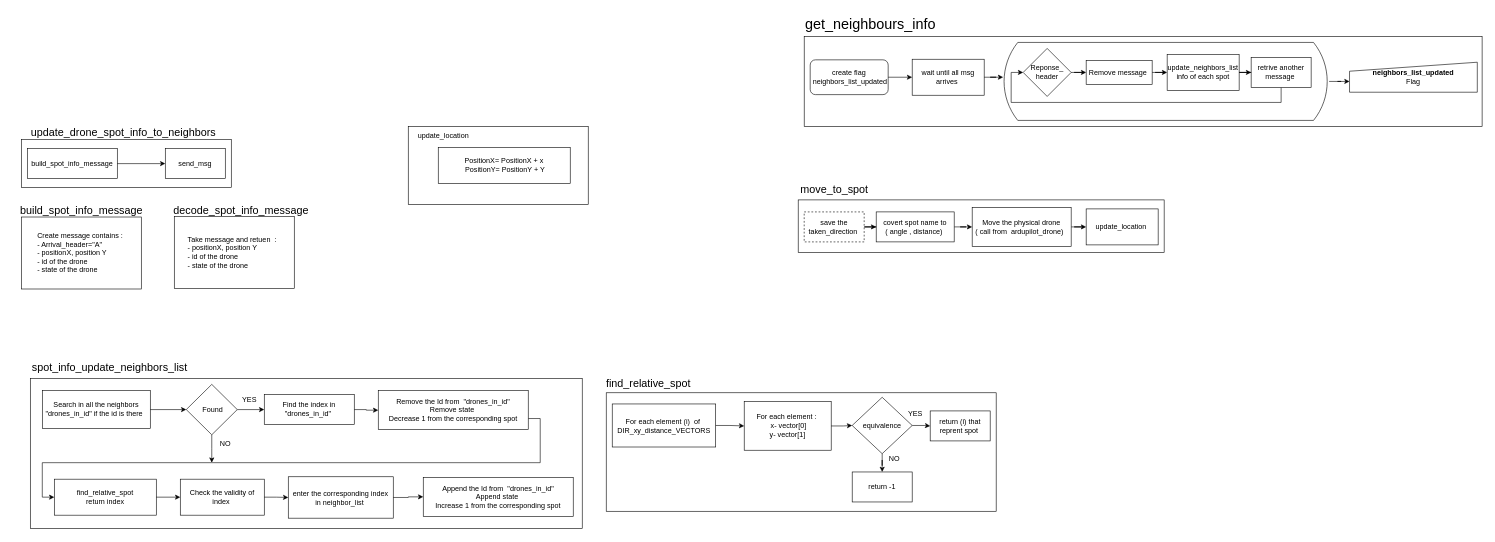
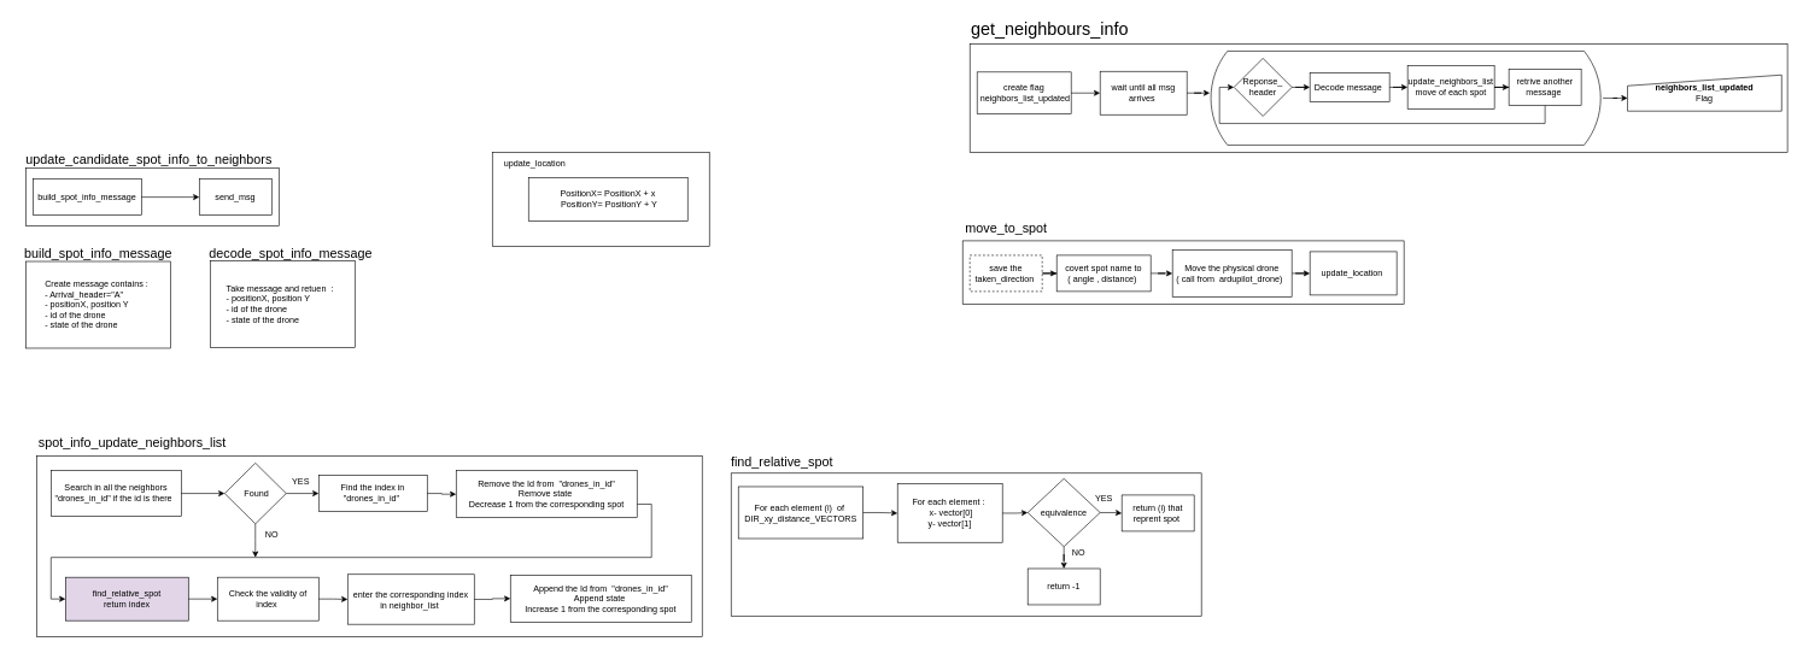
  <mxCell id="0" />
  <mxCell id="1" parent="0" />
  <mxCell id="2" value="" style="group" vertex="1" connectable="0" parent="1"><mxGeometry x="42" y="591.5" width="928" height="289" as="geometry" /></mxCell>
  <mxCell id="3" value="" style="html=1;dashed=0;whiteSpace=wrap;" vertex="1" parent="2"><mxGeometry x="8" y="39" width="920" height="250" as="geometry" /></mxCell>
- <mxCell id="4" value="find_relative_spot&lt;br&gt;return index" style="rounded=0;whiteSpace=wrap;html=1;" vertex="1" parent="2"><mxGeometry x="48" y="206.5" width="170" height="60" as="geometry" /></mxCell>
+ <mxCell id="4" value="find_relative_spot&lt;br&gt;return index" style="rounded=0;whiteSpace=wrap;html=1;fillColor=#e1d5e7;" vertex="1" parent="2"><mxGeometry x="48" y="206.5" width="170" height="60" as="geometry" /></mxCell>
  <mxCell id="5" value="&lt;font style=&quot;font-size: 18px;&quot;&gt;spot_info_update_neighbors_list&lt;/font&gt;" style="text;html=1;align=center;verticalAlign=middle;resizable=0;points=[];autosize=1;strokeColor=none;fillColor=none;" vertex="1" parent="2"><mxGeometry width="280" height="40" as="geometry" /></mxCell>
  <mxCell id="6" value="Check the validity of index&amp;nbsp;" style="rounded=0;whiteSpace=wrap;html=1;" vertex="1" parent="2"><mxGeometry x="258" y="206.5" width="140" height="60" as="geometry" /></mxCell>
  <mxCell id="7" style="edgeStyle=orthogonalEdgeStyle;rounded=0;orthogonalLoop=1;jettySize=auto;html=1;entryX=0;entryY=0.5;entryDx=0;entryDy=0;" edge="1" parent="2" source="4" target="6"><mxGeometry relative="1" as="geometry" /></mxCell>
  <mxCell id="8" value="enter the corresponding index in&amp;nbsp;neighbor_list&lt;span style=&quot;background-color: initial;&quot;&gt;&amp;nbsp;&lt;/span&gt;" style="html=1;dashed=0;whiteSpace=wrap;" vertex="1" parent="2"><mxGeometry x="438" y="202.5" width="175" height="69" as="geometry" /></mxCell>
  <mxCell id="9" style="edgeStyle=orthogonalEdgeStyle;rounded=0;orthogonalLoop=1;jettySize=auto;html=1;" edge="1" parent="2" source="6" target="8"><mxGeometry relative="1" as="geometry" /></mxCell>
  <mxCell id="10" value="Search in all the neighbors &quot;drones_in_id&quot;&lt;span style=&quot;background-color: initial;&quot;&gt;&amp;nbsp;if the id is there&amp;nbsp;&amp;nbsp;&lt;/span&gt;" style="html=1;dashed=0;whiteSpace=wrap;" vertex="1" parent="2"><mxGeometry x="28" y="59" width="180" height="63" as="geometry" /></mxCell>
  <mxCell id="11" style="edgeStyle=orthogonalEdgeStyle;rounded=0;orthogonalLoop=1;jettySize=auto;html=1;" edge="1" parent="2" source="12"><mxGeometry relative="1" as="geometry"><mxPoint x="310.5" y="179" as="targetPoint" /></mxGeometry></mxCell>
  <mxCell id="12" value="&amp;nbsp;Found" style="shape=rhombus;html=1;dashed=0;whiteSpace=wrap;perimeter=rhombusPerimeter;" vertex="1" parent="2"><mxGeometry x="268" y="48.5" width="85" height="84" as="geometry" /></mxCell>
  <mxCell id="13" style="edgeStyle=orthogonalEdgeStyle;rounded=0;orthogonalLoop=1;jettySize=auto;html=1;" edge="1" parent="2" source="10" target="12"><mxGeometry relative="1" as="geometry" /></mxCell>
  <mxCell id="14" value="Find the index in &quot;drones_in_id&quot;&lt;span style=&quot;background-color: initial;&quot;&gt;&amp;nbsp;&lt;/span&gt;" style="html=1;dashed=0;whiteSpace=wrap;" vertex="1" parent="2"><mxGeometry x="398" y="65.5" width="150" height="50" as="geometry" /></mxCell>
  <mxCell id="15" style="edgeStyle=orthogonalEdgeStyle;rounded=0;orthogonalLoop=1;jettySize=auto;html=1;" edge="1" parent="2" source="12" target="14"><mxGeometry relative="1" as="geometry" /></mxCell>
  <mxCell id="16" value="YES" style="text;html=1;align=center;verticalAlign=middle;resizable=0;points=[];autosize=1;strokeColor=none;fillColor=none;" vertex="1" parent="2"><mxGeometry x="348" y="59" width="50" height="30" as="geometry" /></mxCell>
  <mxCell id="17" style="edgeStyle=orthogonalEdgeStyle;rounded=0;orthogonalLoop=1;jettySize=auto;html=1;entryX=0;entryY=0.5;entryDx=0;entryDy=0;" edge="1" parent="2" target="4"><mxGeometry relative="1" as="geometry"><Array as="points"><mxPoint x="858" y="105" /><mxPoint x="858" y="179" /><mxPoint x="28" y="179" /><mxPoint x="28" y="236" /></Array><mxPoint x="838" y="105.429" as="sourcePoint" /></mxGeometry></mxCell>
  <mxCell id="18" value="Remove the Id from&amp;nbsp; &quot;drones_in_id&quot;&lt;br&gt;Remove state&amp;nbsp;&lt;br&gt;Decrease 1 from the corresponding spot" style="html=1;dashed=0;whiteSpace=wrap;" vertex="1" parent="2"><mxGeometry x="588" y="59" width="250" height="65" as="geometry" /></mxCell>
  <mxCell id="19" style="edgeStyle=orthogonalEdgeStyle;rounded=0;orthogonalLoop=1;jettySize=auto;html=1;" edge="1" parent="2" source="14" target="18"><mxGeometry relative="1" as="geometry" /></mxCell>
  <mxCell id="20" value="Append the Id from&amp;nbsp; &quot;drones_in_id&quot;&lt;br&gt;Append state&amp;nbsp;&lt;br&gt;Increase 1 from the corresponding spot" style="html=1;dashed=0;whiteSpace=wrap;" vertex="1" parent="2"><mxGeometry x="663" y="203.5" width="250" height="65" as="geometry" /></mxCell>
  <mxCell id="21" style="edgeStyle=orthogonalEdgeStyle;rounded=0;orthogonalLoop=1;jettySize=auto;html=1;" edge="1" parent="2" source="8" target="20"><mxGeometry relative="1" as="geometry" /></mxCell>
  <mxCell id="22" value="NO" style="text;html=1;align=center;verticalAlign=middle;resizable=0;points=[];autosize=1;strokeColor=none;fillColor=none;" vertex="1" parent="2"><mxGeometry x="313" y="132.5" width="40" height="30" as="geometry" /></mxCell>
  <mxCell id="23" value="&lt;font style=&quot;font-size: 18px;&quot;&gt;find_relative_spot&lt;/font&gt;" style="text;html=1;align=center;verticalAlign=middle;resizable=0;points=[];autosize=1;strokeColor=none;fillColor=none;" vertex="1" parent="1"><mxGeometry x="1000" y="618.5" width="160" height="40" as="geometry" /></mxCell>
  <mxCell id="24" value="" style="group" vertex="1" connectable="0" parent="1"><mxGeometry x="1010" y="654" width="650" height="197.5" as="geometry" /></mxCell>
  <mxCell id="25" value="" style="html=1;dashed=0;whiteSpace=wrap;" vertex="1" parent="24"><mxGeometry width="650" height="197.5" as="geometry" /></mxCell>
  <mxCell id="26" value="For each element (i)&amp;nbsp; of&amp;nbsp;&lt;br&gt;DIR_xy_distance_VECTORS" style="html=1;dashed=0;whiteSpace=wrap;" vertex="1" parent="24"><mxGeometry x="10" y="18.63" width="172.5" height="71.75" as="geometry" /></mxCell>
  <mxCell id="27" value="For each element :&amp;nbsp;&lt;br&gt;&amp;nbsp;x- vector[0]&lt;br&gt;y- vector[1]" style="html=1;dashed=0;whiteSpace=wrap;" vertex="1" parent="24"><mxGeometry x="230" y="14.75" width="145" height="81" as="geometry" /></mxCell>
  <mxCell id="28" style="edgeStyle=orthogonalEdgeStyle;rounded=0;orthogonalLoop=1;jettySize=auto;html=1;entryX=0;entryY=0.5;entryDx=0;entryDy=0;" edge="1" parent="24" source="26" target="27"><mxGeometry relative="1" as="geometry" /></mxCell>
  <mxCell id="29" value="equivalence" style="shape=rhombus;html=1;dashed=0;whiteSpace=wrap;perimeter=rhombusPerimeter;" vertex="1" parent="24"><mxGeometry x="410" y="7.5" width="100" height="94" as="geometry" /></mxCell>
  <mxCell id="30" style="edgeStyle=orthogonalEdgeStyle;rounded=0;orthogonalLoop=1;jettySize=auto;html=1;entryX=0;entryY=0.5;entryDx=0;entryDy=0;" edge="1" parent="24" source="27" target="29"><mxGeometry relative="1" as="geometry" /></mxCell>
  <mxCell id="31" value="return -1" style="html=1;dashed=0;whiteSpace=wrap;" vertex="1" parent="24"><mxGeometry x="410" y="132" width="100" height="50" as="geometry" /></mxCell>
  <mxCell id="32" style="edgeStyle=orthogonalEdgeStyle;rounded=0;orthogonalLoop=1;jettySize=auto;html=1;" edge="1" parent="24" source="29" target="31"><mxGeometry relative="1" as="geometry" /></mxCell>
  <mxCell id="33" value="return (i) that reprent spot&amp;nbsp;" style="html=1;dashed=0;whiteSpace=wrap;" vertex="1" parent="24"><mxGeometry x="540" y="30.25" width="100" height="50" as="geometry" /></mxCell>
  <mxCell id="34" style="edgeStyle=orthogonalEdgeStyle;rounded=0;orthogonalLoop=1;jettySize=auto;html=1;" edge="1" parent="24" source="29" target="33"><mxGeometry relative="1" as="geometry" /></mxCell>
  <mxCell id="35" value="YES" style="text;html=1;align=center;verticalAlign=middle;resizable=0;points=[];autosize=1;strokeColor=none;fillColor=none;" vertex="1" parent="24"><mxGeometry x="490" y="20" width="50" height="30" as="geometry" /></mxCell>
  <mxCell id="36" value="NO" style="text;html=1;align=center;verticalAlign=middle;resizable=0;points=[];autosize=1;strokeColor=none;fillColor=none;" vertex="1" parent="24"><mxGeometry x="460" y="95" width="40" height="30" as="geometry" /></mxCell>
  <mxCell id="37" value="" style="group" vertex="1" connectable="0" parent="1"><mxGeometry x="25" y="200" width="360" height="112" as="geometry" /></mxCell>
  <mxCell id="38" value="" style="html=1;dashed=0;whiteSpace=wrap;" vertex="1" parent="37"><mxGeometry x="10" y="32" width="350" height="80" as="geometry" /></mxCell>
  <mxCell id="39" value="build_spot_info_message" style="html=1;dashed=0;whiteSpace=wrap;" vertex="1" parent="37"><mxGeometry x="20" y="47" width="150" height="50" as="geometry" /></mxCell>
  <mxCell id="40" value="send_msg" style="html=1;dashed=0;whiteSpace=wrap;" vertex="1" parent="37"><mxGeometry x="250" y="47" width="100" height="50" as="geometry" /></mxCell>
  <mxCell id="41" style="edgeStyle=orthogonalEdgeStyle;rounded=0;orthogonalLoop=1;jettySize=auto;html=1;" edge="1" parent="37" source="39" target="40"><mxGeometry relative="1" as="geometry" /></mxCell>
- <mxCell id="42" value="&lt;font style=&quot;font-size: 18px;&quot;&gt;update_drone_spot_info_to_neighbors&lt;/font&gt;" style="text;html=1;align=center;verticalAlign=middle;resizable=0;points=[];autosize=1;strokeColor=none;fillColor=none;" vertex="1" parent="37"><mxGeometry width="360" height="40" as="geometry" /></mxCell>
+ <mxCell id="42" value="&lt;font style=&quot;font-size: 18px;&quot;&gt;update_candidate_spot_info_to_neighbors&lt;/font&gt;" style="text;html=1;align=center;verticalAlign=middle;resizable=0;points=[];autosize=1;strokeColor=none;fillColor=none;" vertex="1" parent="37"><mxGeometry width="360" height="40" as="geometry" /></mxCell>
  <mxCell id="43" value="" style="group" vertex="1" connectable="0" parent="1"><mxGeometry x="20" y="331" width="230" height="150" as="geometry" /></mxCell>
  <mxCell id="44" value="" style="group" vertex="1" connectable="0" parent="43"><mxGeometry width="230" height="150" as="geometry" /></mxCell>
  <mxCell id="45" value="Create message contains :&amp;nbsp;&lt;br&gt;&lt;div style=&quot;text-align: left;&quot;&gt;&lt;span style=&quot;background-color: initial;&quot;&gt;- Arrival_header=&quot;A&quot;&amp;nbsp;&lt;/span&gt;&lt;/div&gt;&lt;div style=&quot;text-align: left;&quot;&gt;&lt;span style=&quot;background-color: initial;&quot;&gt;- positionX, position Y&amp;nbsp;&lt;/span&gt;&lt;/div&gt;&lt;div style=&quot;text-align: left;&quot;&gt;&lt;span style=&quot;background-color: initial;&quot;&gt;- id of the drone&amp;nbsp;&lt;/span&gt;&lt;/div&gt;&lt;div style=&quot;text-align: left;&quot;&gt;&lt;span style=&quot;background-color: initial;&quot;&gt;- state of the drone&amp;nbsp;&amp;nbsp;&lt;/span&gt;&lt;/div&gt;" style="html=1;dashed=0;whiteSpace=wrap;" vertex="1" parent="44"><mxGeometry x="15" y="30" width="200" height="120" as="geometry" /></mxCell>
  <mxCell id="46" value="&lt;font style=&quot;font-size: 18px;&quot;&gt;build_spot_info_message&lt;/font&gt;" style="text;html=1;align=center;verticalAlign=middle;resizable=0;points=[];autosize=1;strokeColor=none;fillColor=none;" vertex="1" parent="44"><mxGeometry width="230" height="40" as="geometry" /></mxCell>
  <mxCell id="47" value="" style="group" vertex="1" connectable="0" parent="1"><mxGeometry x="275" y="330" width="240" height="150" as="geometry" /></mxCell>
  <mxCell id="48" value="Take message and retuen&amp;nbsp; :&amp;nbsp;&lt;span style=&quot;background-color: initial; text-align: left;&quot;&gt;&amp;nbsp;&lt;/span&gt;&lt;br&gt;&lt;div style=&quot;text-align: left;&quot;&gt;&lt;span style=&quot;background-color: initial;&quot;&gt;- positionX, position Y&amp;nbsp;&lt;/span&gt;&lt;/div&gt;&lt;div style=&quot;text-align: left;&quot;&gt;&lt;span style=&quot;background-color: initial;&quot;&gt;- id of the drone&amp;nbsp;&lt;/span&gt;&lt;/div&gt;&lt;div style=&quot;text-align: left;&quot;&gt;&lt;span style=&quot;background-color: initial;&quot;&gt;- state of the drone&amp;nbsp;&amp;nbsp;&lt;/span&gt;&lt;/div&gt;" style="html=1;dashed=0;whiteSpace=wrap;" vertex="1" parent="47"><mxGeometry x="15" y="30" width="200" height="120" as="geometry" /></mxCell>
  <mxCell id="49" value="&lt;font style=&quot;font-size: 18px;&quot;&gt;decode_spot_info_message&lt;/font&gt;" style="text;html=1;align=center;verticalAlign=middle;resizable=0;points=[];autosize=1;strokeColor=none;fillColor=none;" vertex="1" parent="47"><mxGeometry x="1" width="250" height="40" as="geometry" /></mxCell>
  <mxCell id="50" value="" style="group" vertex="1" connectable="0" parent="1"><mxGeometry x="680" y="210" width="300" height="130" as="geometry" /></mxCell>
  <mxCell id="51" value="" style="rounded=0;whiteSpace=wrap;html=1;" vertex="1" parent="50"><mxGeometry width="300" height="130" as="geometry" /></mxCell>
  <mxCell id="52" value="PositionX= PositionX + x&lt;br&gt;&amp;nbsp;PositionY= PositionY + Y" style="rounded=0;whiteSpace=wrap;html=1;" vertex="1" parent="50"><mxGeometry x="50" y="35" width="220" height="60" as="geometry" /></mxCell>
  <mxCell id="53" value="update_location&amp;nbsp;" style="text;html=1;align=center;verticalAlign=middle;resizable=0;points=[];autosize=1;strokeColor=none;fillColor=none;" vertex="1" parent="50"><mxGeometry x="5" width="110" height="30" as="geometry" /></mxCell>
  <mxCell id="54" value="" style="html=1;dashed=0;whiteSpace=wrap;" vertex="1" parent="1"><mxGeometry x="1330" y="332.5" width="610" height="87.5" as="geometry" /></mxCell>
  <mxCell id="55" value="update_location&amp;nbsp;" style="rounded=0;whiteSpace=wrap;html=1;container=0;" vertex="1" parent="1"><mxGeometry x="1810" y="347.5" width="120" height="60" as="geometry" /></mxCell>
  <mxCell id="56" style="edgeStyle=orthogonalEdgeStyle;rounded=0;orthogonalLoop=1;jettySize=auto;html=1;" edge="1" parent="1" source="57" target="55"><mxGeometry relative="1" as="geometry" /></mxCell>
  <mxCell id="57" value="Move the physical drone &lt;br&gt;( call from&amp;nbsp; ardupilot_drone)&amp;nbsp;&amp;nbsp;" style="html=1;dashed=0;whiteSpace=wrap;container=0;" vertex="1" parent="1"><mxGeometry x="1620" y="345" width="165" height="65" as="geometry" /></mxCell>
  <mxCell id="58" style="edgeStyle=orthogonalEdgeStyle;rounded=0;orthogonalLoop=1;jettySize=auto;html=1;entryX=0;entryY=0.5;entryDx=0;entryDy=0;" edge="1" parent="1" source="59" target="57"><mxGeometry relative="1" as="geometry" /></mxCell>
  <mxCell id="59" value="covert spot name to &lt;br&gt;( angle , distance)&amp;nbsp;" style="html=1;dashed=0;whiteSpace=wrap;container=0;" vertex="1" parent="1"><mxGeometry x="1460" y="352.5" width="130" height="50" as="geometry" /></mxCell>
  <mxCell id="60" style="edgeStyle=orthogonalEdgeStyle;rounded=0;orthogonalLoop=1;jettySize=auto;html=1;" edge="1" parent="1" source="61" target="59"><mxGeometry relative="1" as="geometry" /></mxCell>
  <mxCell id="61" value="save the taken_direction&amp;nbsp;" style="html=1;dashed=1;whiteSpace=wrap;" vertex="1" parent="1"><mxGeometry x="1340" y="352.5" width="100" height="50" as="geometry" /></mxCell>
  <mxCell id="62" value="&lt;font style=&quot;font-size: 18px;&quot;&gt;move_to_spot&lt;/font&gt;" style="text;html=1;align=center;verticalAlign=middle;resizable=0;points=[];autosize=1;strokeColor=none;fillColor=none;" vertex="1" parent="1"><mxGeometry x="1320" y="295" width="140" height="40" as="geometry" /></mxCell>
  <mxCell id="63" value="" style="group" vertex="1" connectable="0" parent="1"><mxGeometry x="1330" y="20" width="1140" height="190" as="geometry" /></mxCell>
  <mxCell id="64" value="" style="html=1;dashed=0;whiteSpace=wrap;" vertex="1" parent="63"><mxGeometry x="10" y="40" width="1130" height="150" as="geometry" /></mxCell>
- <mxCell id="65" value="create flag&lt;br&gt;&amp;nbsp;neighbors_list_updated" style="whiteSpace=wrap;html=1;rounded=1;" vertex="1" parent="63"><mxGeometry x="20" y="79" width="130" height="58" as="geometry" /></mxCell>
+ <mxCell id="65" value="create flag&lt;br&gt;&amp;nbsp;neighbors_list_updated" style="rounded=0;whiteSpace=wrap;html=1;" vertex="1" parent="63"><mxGeometry x="20" y="79" width="130" height="58" as="geometry" /></mxCell>
  <mxCell id="66" value="wait until all msg arrives&amp;nbsp;" style="rounded=0;whiteSpace=wrap;html=1;" vertex="1" parent="63"><mxGeometry x="190" y="78" width="120" height="60" as="geometry" /></mxCell>
  <mxCell id="67" style="edgeStyle=orthogonalEdgeStyle;rounded=0;orthogonalLoop=1;jettySize=auto;html=1;" edge="1" parent="63" source="65" target="66"><mxGeometry relative="1" as="geometry" /></mxCell>
  <mxCell id="68" value="" style="html=1;dashed=0;whiteSpace=wrap;shape=mxgraph.dfd.loop" vertex="1" parent="63"><mxGeometry x="340" y="50" width="545" height="130" as="geometry" /></mxCell>
  <mxCell id="69" value="Reponse_&lt;br&gt;header" style="shape=rhombus;html=1;dashed=0;whiteSpace=wrap;perimeter=rhombusPerimeter;" vertex="1" parent="63"><mxGeometry x="375" y="60" width="80" height="80" as="geometry" /></mxCell>
- <mxCell id="70" value="Remove message&amp;nbsp;" style="rounded=0;whiteSpace=wrap;html=1;" vertex="1" parent="63"><mxGeometry x="480" y="80" width="110" height="40" as="geometry" /></mxCell>
+ <mxCell id="70" value="Decode message&amp;nbsp;" style="rounded=0;whiteSpace=wrap;html=1;" vertex="1" parent="63"><mxGeometry x="480" y="80" width="110" height="40" as="geometry" /></mxCell>
  <mxCell id="71" style="edgeStyle=orthogonalEdgeStyle;rounded=0;orthogonalLoop=1;jettySize=auto;html=1;" edge="1" parent="63" source="69" target="70"><mxGeometry relative="1" as="geometry" /></mxCell>
- <mxCell id="72" value="update_neighbors_list&lt;br&gt;info of each spot" style="rounded=0;whiteSpace=wrap;html=1;" vertex="1" parent="63"><mxGeometry x="615" y="70" width="120" height="60" as="geometry" /></mxCell>
+ <mxCell id="72" value="update_neighbors_list&lt;br&gt;move of each spot" style="rounded=0;whiteSpace=wrap;html=1;" vertex="1" parent="63"><mxGeometry x="615" y="70" width="120" height="60" as="geometry" /></mxCell>
  <mxCell id="73" style="edgeStyle=orthogonalEdgeStyle;rounded=0;orthogonalLoop=1;jettySize=auto;html=1;entryX=0;entryY=0.5;entryDx=0;entryDy=0;" edge="1" parent="63" source="70" target="72"><mxGeometry relative="1" as="geometry" /></mxCell>
  <mxCell id="74" style="edgeStyle=orthogonalEdgeStyle;rounded=0;orthogonalLoop=1;jettySize=auto;html=1;entryX=0;entryY=0.5;entryDx=0;entryDy=0;" edge="1" parent="63" source="75" target="69"><mxGeometry relative="1" as="geometry"><Array as="points"><mxPoint x="805" y="150" /><mxPoint x="355" y="150" /><mxPoint x="355" y="100" /></Array></mxGeometry></mxCell>
  <mxCell id="75" value="retrive another message&amp;nbsp;" style="html=1;dashed=0;whiteSpace=wrap;" vertex="1" parent="63"><mxGeometry x="755" y="75" width="100" height="50" as="geometry" /></mxCell>
  <mxCell id="76" style="edgeStyle=orthogonalEdgeStyle;rounded=0;orthogonalLoop=1;jettySize=auto;html=1;" edge="1" parent="63" source="72" target="75"><mxGeometry relative="1" as="geometry" /></mxCell>
  <mxCell id="77" style="edgeStyle=orthogonalEdgeStyle;rounded=0;orthogonalLoop=1;jettySize=auto;html=1;entryX=0.003;entryY=0.446;entryDx=0;entryDy=0;entryPerimeter=0;" edge="1" parent="63" source="66" target="68"><mxGeometry relative="1" as="geometry" /></mxCell>
  <mxCell id="78" style="edgeStyle=orthogonalEdgeStyle;rounded=0;orthogonalLoop=1;jettySize=auto;html=1;entryX=0;entryY=0.64;entryDx=0;entryDy=0;entryPerimeter=0;" edge="1" parent="63" source="68" target="80"><mxGeometry relative="1" as="geometry"><mxPoint x="910" y="115" as="targetPoint" /></mxGeometry></mxCell>
  <mxCell id="79" value="&lt;font style=&quot;font-size: 24px;&quot;&gt;get_neighbours_info&lt;/font&gt;" style="text;html=1;align=center;verticalAlign=middle;resizable=0;points=[];autosize=1;strokeColor=none;fillColor=none;" vertex="1" parent="63"><mxGeometry width="240" height="40" as="geometry" /></mxCell>
  <mxCell id="80" value="&lt;b&gt;neighbors_list_updated&lt;/b&gt;&lt;br&gt;Flag" style="shape=manualInput;whiteSpace=wrap;html=1;dashed=0;size=15;" vertex="1" parent="63"><mxGeometry x="919" y="83" width="213" height="50" as="geometry" /></mxCell>
